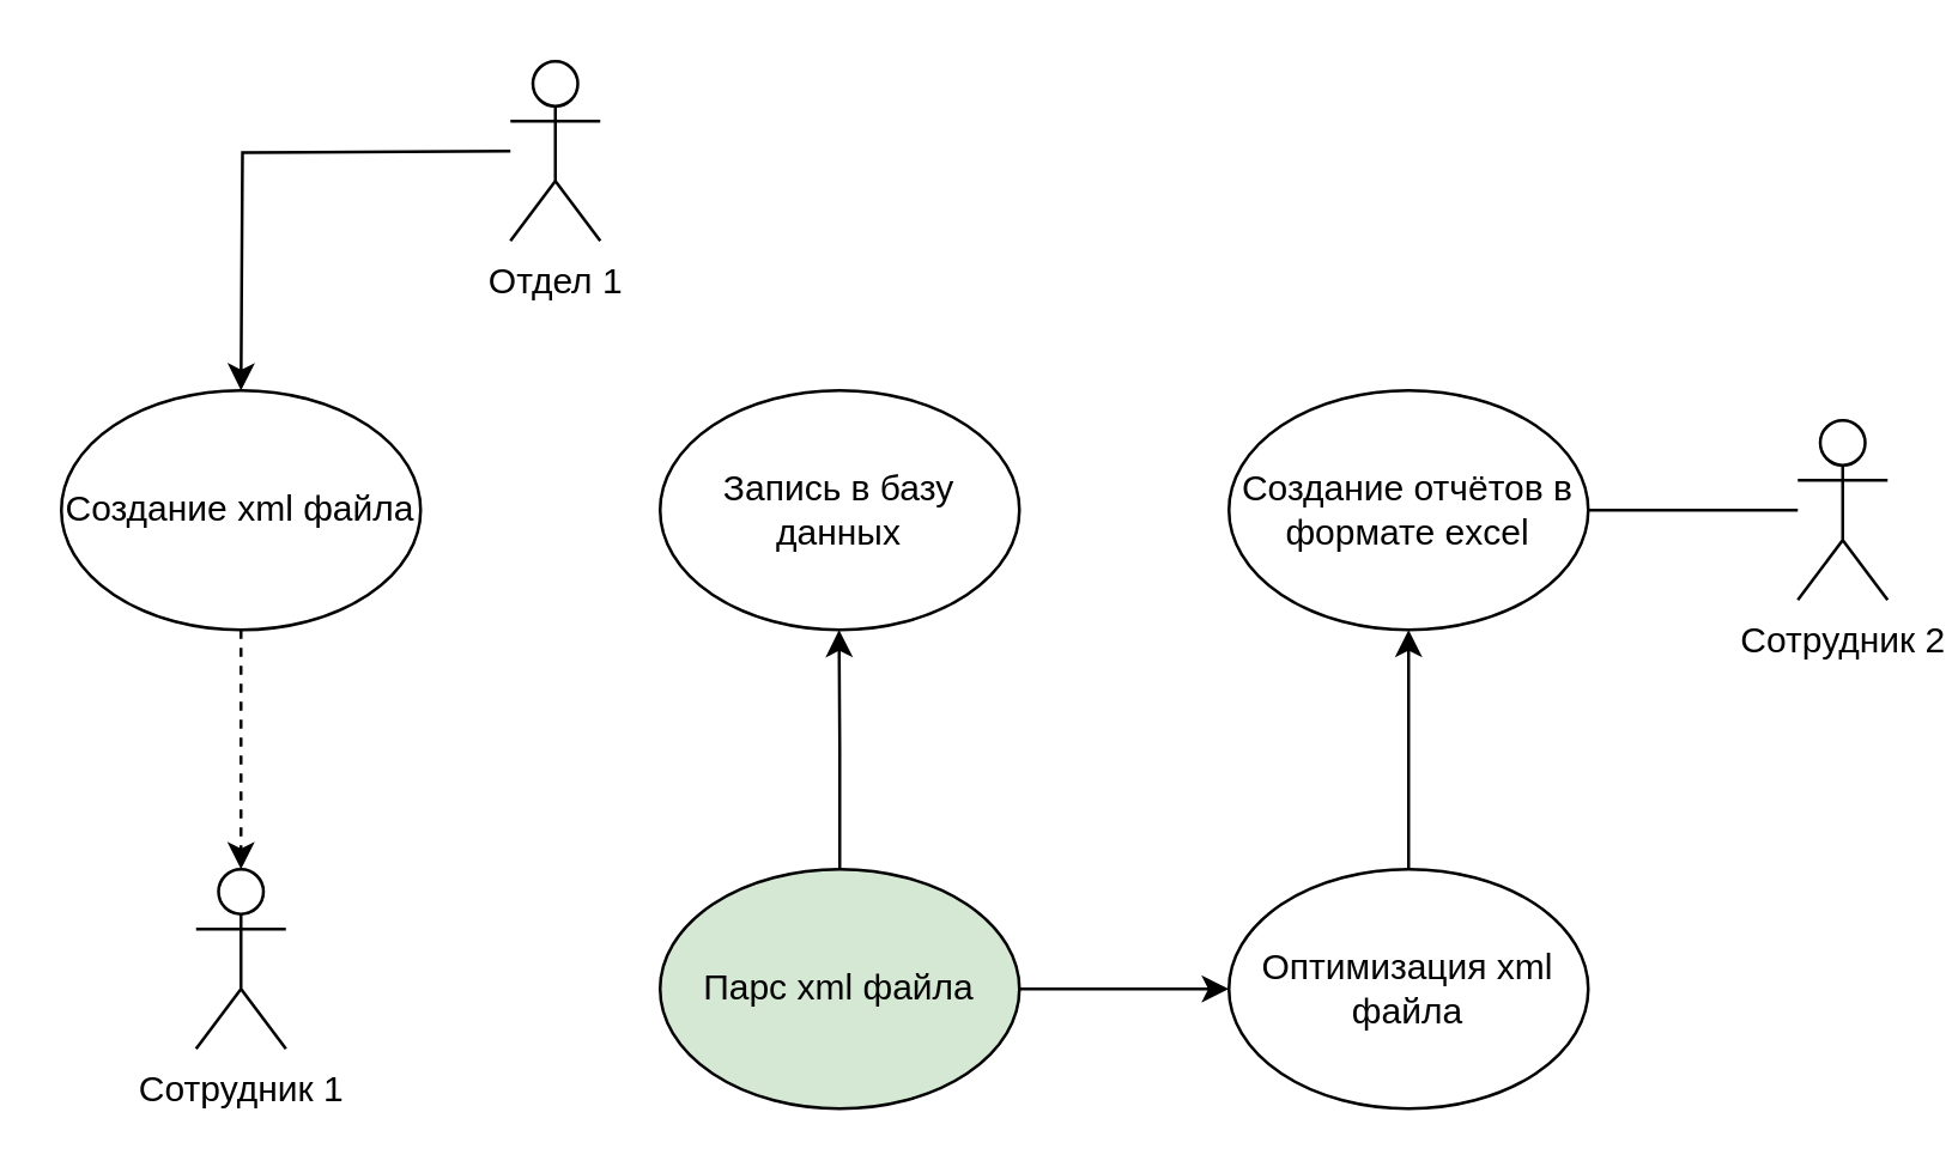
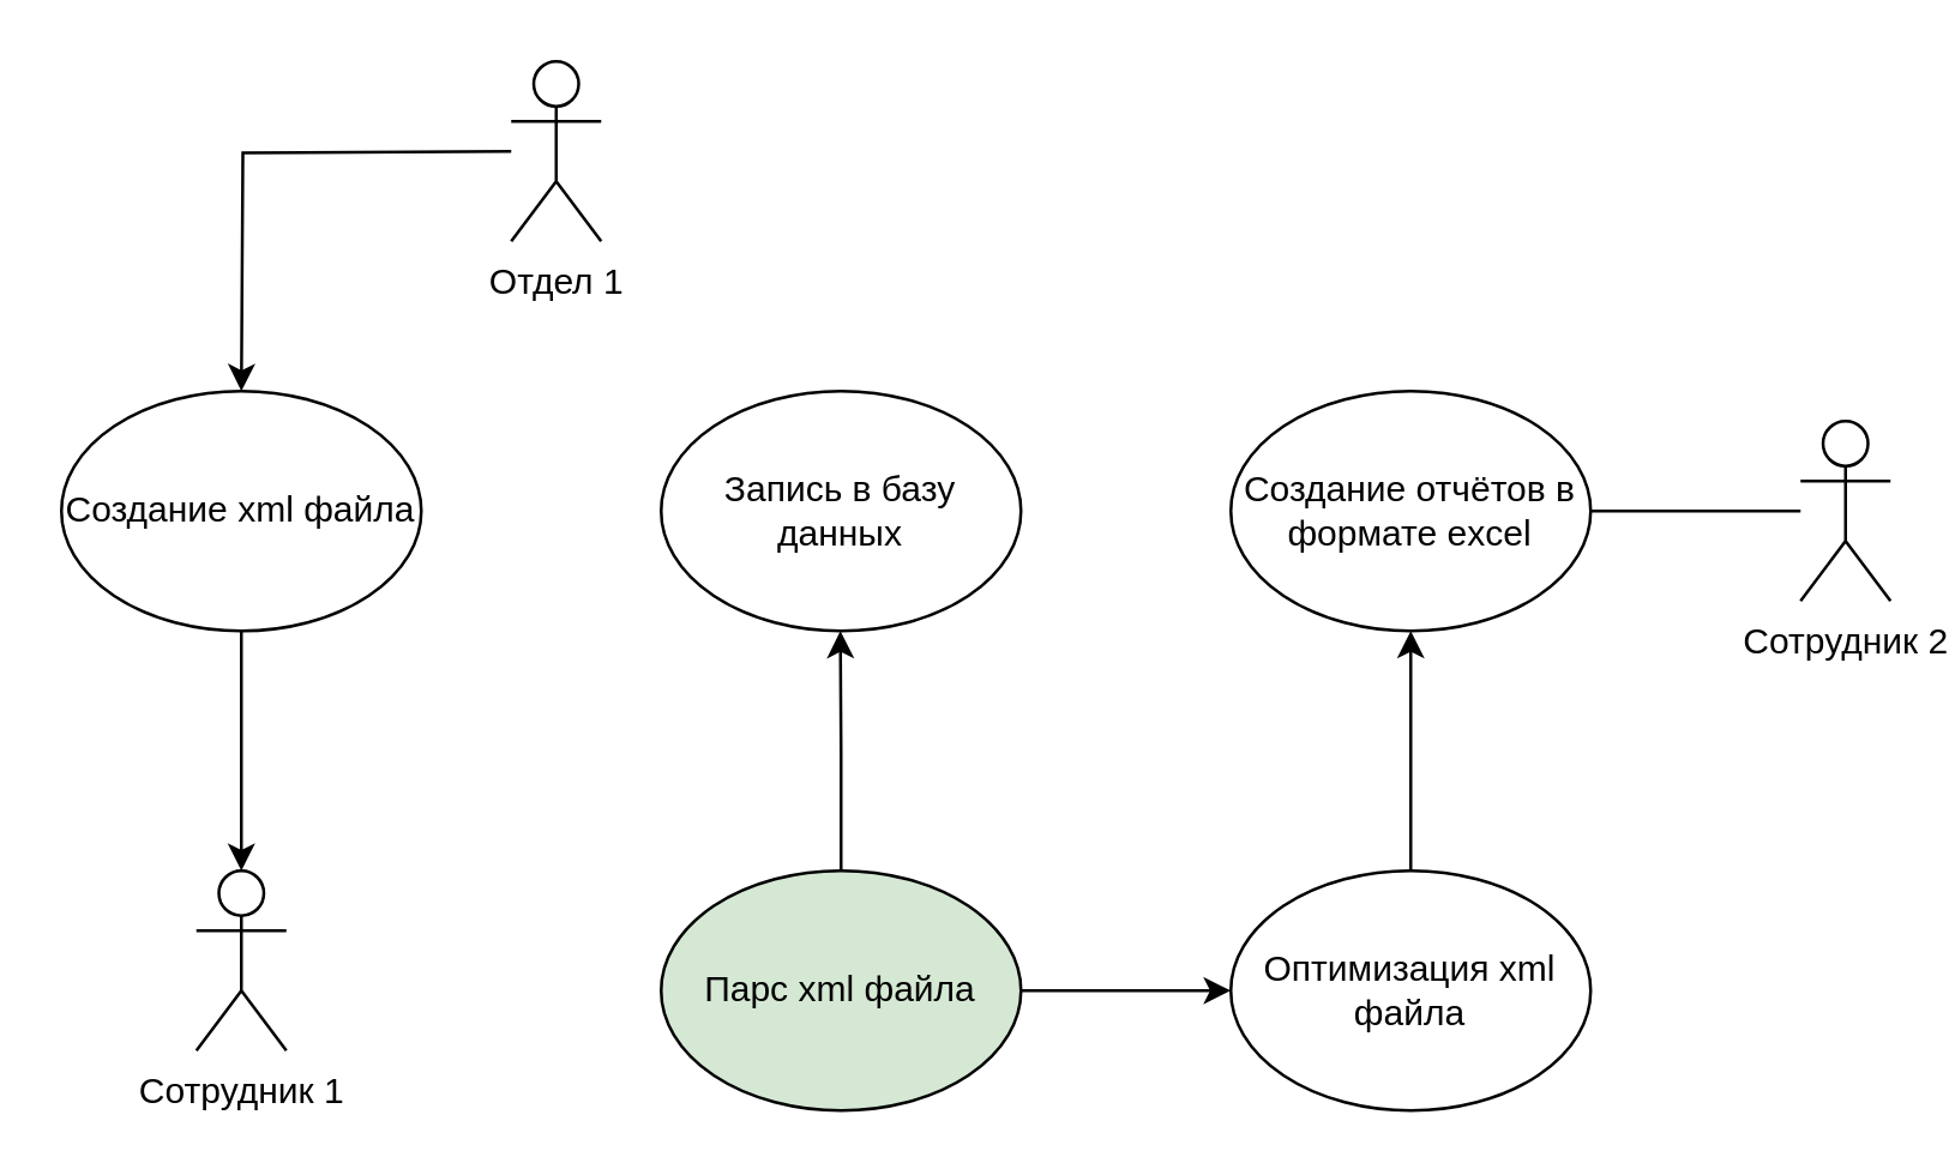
  <mxCell id="0" />
  <mxCell id="1" parent="0" />
  <mxCell id="2" value="Сотрудник 1" style="shape=umlActor;verticalLabelPosition=bottom;verticalAlign=top;html=1;outlineConnect=0;" vertex="1" parent="1"><mxGeometry x="65" y="290" width="30" height="60" as="geometry" /></mxCell>
  <mxCell id="3" value="Сотрудник 2&lt;div&gt;&lt;br&gt;&lt;/div&gt;" style="shape=umlActor;verticalLabelPosition=bottom;verticalAlign=top;html=1;outlineConnect=0;" vertex="1" parent="1"><mxGeometry x="600" y="140" width="30" height="60" as="geometry" /></mxCell>
  <mxCell id="4" style="edgeStyle=orthogonalEdgeStyle;rounded=0;orthogonalLoop=1;jettySize=auto;html=1;exitX=0;exitY=0.333;exitDx=0;exitDy=0;exitPerimeter=0;" edge="1" parent="1"><mxGeometry relative="1" as="geometry"><mxPoint x="80" y="130" as="targetPoint" /><mxPoint x="170" y="50" as="sourcePoint" /></mxGeometry></mxCell>
  <mxCell id="5" value="Отдел 1" style="shape=umlActor;verticalLabelPosition=bottom;verticalAlign=top;html=1;outlineConnect=0;" vertex="1" parent="1"><mxGeometry x="170" y="20" width="30" height="60" as="geometry" /></mxCell>
- <mxCell id="6" style="edgeStyle=orthogonalEdgeStyle;rounded=0;orthogonalLoop=1;jettySize=auto;html=1;dashed=1;" edge="1" parent="1" source="7" target="2"><mxGeometry relative="1" as="geometry" /></mxCell>
+ <mxCell id="6" style="edgeStyle=orthogonalEdgeStyle;rounded=0;orthogonalLoop=1;jettySize=auto;html=1;" edge="1" parent="1" source="7" target="2"><mxGeometry relative="1" as="geometry" /></mxCell>
  <mxCell id="7" value="Создание xml файла" style="ellipse;whiteSpace=wrap;html=1;" vertex="1" parent="1"><mxGeometry x="20" y="130" width="120" height="80" as="geometry" /></mxCell>
  <mxCell id="8" style="edgeStyle=orthogonalEdgeStyle;rounded=0;orthogonalLoop=1;jettySize=auto;html=1;exitX=0.5;exitY=0;exitDx=0;exitDy=0;" edge="1" parent="1" source="10"><mxGeometry relative="1" as="geometry"><mxPoint x="279.765" y="210" as="targetPoint" /></mxGeometry></mxCell>
  <mxCell id="9" style="edgeStyle=orthogonalEdgeStyle;rounded=0;orthogonalLoop=1;jettySize=auto;html=1;exitX=1;exitY=0.5;exitDx=0;exitDy=0;" edge="1" parent="1" source="10"><mxGeometry relative="1" as="geometry"><mxPoint x="410" y="330" as="targetPoint" /></mxGeometry></mxCell>
  <mxCell id="10" value="Парс xml файла" style="ellipse;whiteSpace=wrap;html=1;fillColor=#d5e8d4;" vertex="1" parent="1"><mxGeometry x="220" y="290" width="120" height="80" as="geometry" /></mxCell>
  <mxCell id="11" value="Запись в базу данных" style="ellipse;whiteSpace=wrap;html=1;" vertex="1" parent="1"><mxGeometry x="220" y="130" width="120" height="80" as="geometry" /></mxCell>
  <mxCell id="12" style="edgeStyle=orthogonalEdgeStyle;rounded=0;orthogonalLoop=1;jettySize=auto;html=1;" edge="1" parent="1" source="13"><mxGeometry relative="1" as="geometry"><mxPoint x="470" y="210" as="targetPoint" /></mxGeometry></mxCell>
  <mxCell id="13" value="Оптимизация xml файла" style="ellipse;whiteSpace=wrap;html=1;" vertex="1" parent="1"><mxGeometry x="410" y="290" width="120" height="80" as="geometry" /></mxCell>
  <mxCell id="14" value="Создание отчётов в формате excel" style="ellipse;whiteSpace=wrap;html=1;" vertex="1" parent="1"><mxGeometry x="410" y="130" width="120" height="80" as="geometry" /></mxCell>
  <mxCell id="15" value="" style="endArrow=none;html=1;rounded=0;" edge="1" parent="1" target="3"><mxGeometry width="50" height="50" relative="1" as="geometry"><mxPoint x="530" y="170" as="sourcePoint" /><mxPoint x="580" y="120" as="targetPoint" /></mxGeometry></mxCell>
